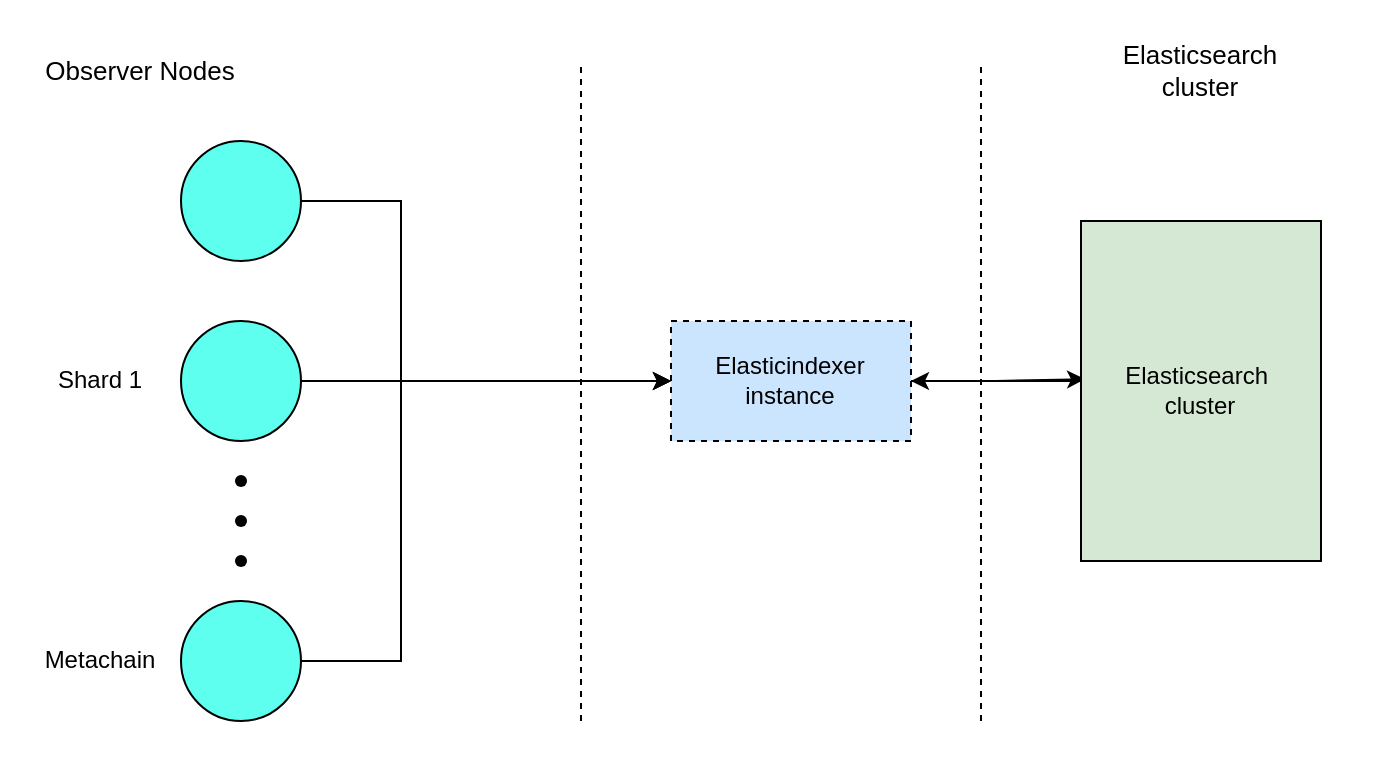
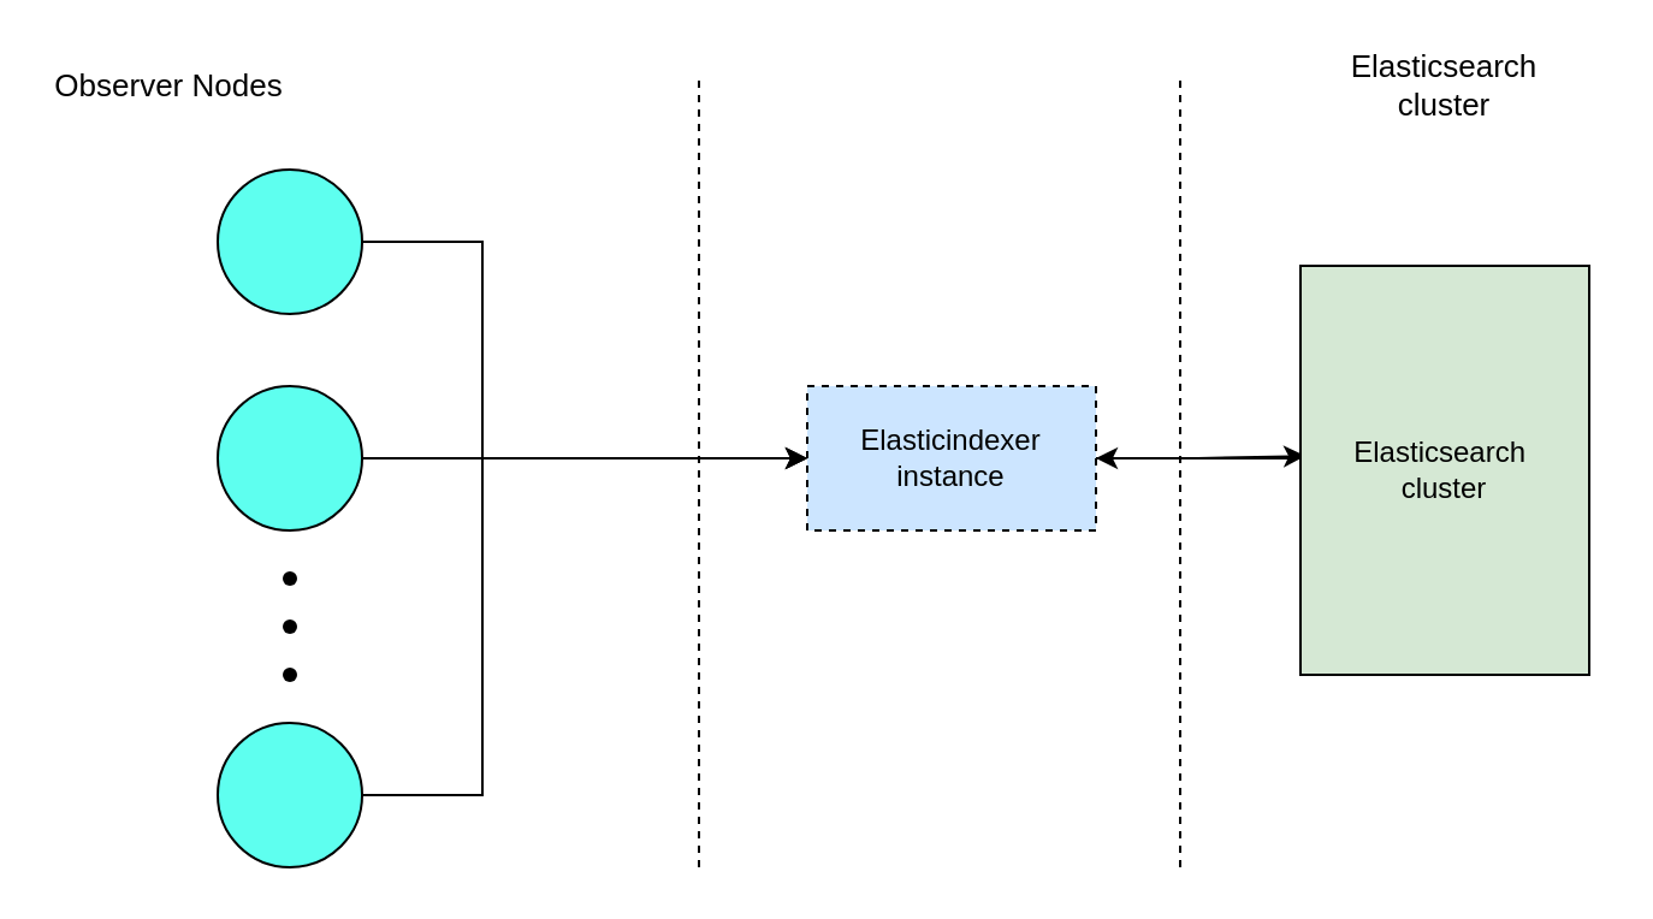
  <mxCell id="0" />
  <mxCell id="1" parent="0" />
  <mxCell id="2" style="edgeStyle=orthogonalEdgeStyle;rounded=0;orthogonalLoop=1;jettySize=auto;html=1;entryX=0;entryY=0.5;entryDx=0;entryDy=0;" parent="1" source="3" target="17" edge="1"><mxGeometry relative="1" as="geometry"><mxPoint x="200" y="190" as="targetPoint" /><Array as="points"><mxPoint x="200" y="100" /><mxPoint x="200" y="190" /></Array></mxGeometry></mxCell>
  <mxCell id="3" value="" style="ellipse;whiteSpace=wrap;html=1;aspect=fixed;fillColor=#5EFFEF;" parent="1" vertex="1"><mxGeometry x="90" y="70" width="60" height="60" as="geometry" /></mxCell>
  <mxCell id="4" style="edgeStyle=orthogonalEdgeStyle;rounded=0;orthogonalLoop=1;jettySize=auto;html=1;" parent="1" source="5" target="17" edge="1"><mxGeometry relative="1" as="geometry" /></mxCell>
  <mxCell id="5" value="" style="ellipse;whiteSpace=wrap;html=1;aspect=fixed;fillColor=#5EFFEF;" parent="1" vertex="1"><mxGeometry x="90" y="160" width="60" height="60" as="geometry" /></mxCell>
  <mxCell id="6" style="edgeStyle=orthogonalEdgeStyle;rounded=0;orthogonalLoop=1;jettySize=auto;html=1;entryX=0;entryY=0.5;entryDx=0;entryDy=0;" parent="1" source="7" target="17" edge="1"><mxGeometry relative="1" as="geometry"><mxPoint x="200" y="190" as="targetPoint" /><Array as="points"><mxPoint x="200" y="330" /><mxPoint x="200" y="190" /></Array></mxGeometry></mxCell>
  <mxCell id="7" value="" style="ellipse;whiteSpace=wrap;html=1;aspect=fixed;fillColor=#5EFFEF;" parent="1" vertex="1"><mxGeometry x="90" y="300" width="60" height="60" as="geometry" /></mxCell>
- <mxCell id="8" value="Shard 1" style="text;html=1;strokeColor=none;fillColor=none;align=center;verticalAlign=middle;whiteSpace=wrap;rounded=0;" parent="1" vertex="1"><mxGeometry x="20" y="175" width="60" height="30" as="geometry" /></mxCell>
- <mxCell id="9" value="Metachain" style="text;html=1;strokeColor=none;fillColor=none;align=center;verticalAlign=middle;whiteSpace=wrap;rounded=0;" parent="1" vertex="1"><mxGeometry x="20" y="315" width="60" height="30" as="geometry" /></mxCell>
  <mxCell id="10" value="" style="shape=waypoint;sketch=0;size=6;pointerEvents=1;points=[];fillColor=none;resizable=0;rotatable=0;perimeter=centerPerimeter;snapToPoint=1;" parent="1" vertex="1"><mxGeometry x="110" y="230" width="20" height="20" as="geometry" /></mxCell>
  <mxCell id="11" value="" style="shape=waypoint;sketch=0;size=6;pointerEvents=1;points=[];fillColor=none;resizable=0;rotatable=0;perimeter=centerPerimeter;snapToPoint=1;" parent="1" vertex="1"><mxGeometry x="110" y="250" width="20" height="20" as="geometry" /></mxCell>
  <mxCell id="12" value="" style="shape=waypoint;sketch=0;size=6;pointerEvents=1;points=[];fillColor=none;resizable=0;rotatable=0;perimeter=centerPerimeter;snapToPoint=1;" parent="1" vertex="1"><mxGeometry x="110" y="270" width="20" height="20" as="geometry" /></mxCell>
  <mxCell id="13" value="" style="endArrow=none;dashed=1;html=1;rounded=0;" parent="1" edge="1"><mxGeometry width="50" height="50" relative="1" as="geometry"><mxPoint x="290" y="360" as="sourcePoint" /><mxPoint x="290" y="30" as="targetPoint" /></mxGeometry></mxCell>
  <mxCell id="14" value="Observer Nodes" style="text;html=1;strokeColor=none;fillColor=none;align=center;verticalAlign=middle;whiteSpace=wrap;rounded=0;fontSize=13;" parent="1" vertex="1"><mxGeometry x="20" y="20" width="100" height="30" as="geometry" /></mxCell>
  <mxCell id="15" value="" style="endArrow=none;dashed=1;html=1;rounded=0;" parent="1" edge="1"><mxGeometry width="50" height="50" relative="1" as="geometry"><mxPoint x="490" y="360" as="sourcePoint" /><mxPoint x="490" y="30" as="targetPoint" /><Array as="points"><mxPoint x="490" y="180" /></Array></mxGeometry></mxCell>
  <mxCell id="16" style="edgeStyle=orthogonalEdgeStyle;rounded=0;orthogonalLoop=1;jettySize=auto;html=1;entryX=0.017;entryY=0.465;entryDx=0;entryDy=0;entryPerimeter=0;" parent="1" source="17" target="20" edge="1"><mxGeometry relative="1" as="geometry" /></mxCell>
  <mxCell id="17" value="Elasticindexer instance" style="rounded=0;whiteSpace=wrap;html=1;fillColor=#CCE5FF;dashed=1;" parent="1" vertex="1"><mxGeometry x="335" y="160" width="120" height="60" as="geometry" /></mxCell>
  <mxCell id="18" value="Elasticsearch&lt;br&gt;cluster" style="text;html=1;strokeColor=none;fillColor=none;align=center;verticalAlign=middle;whiteSpace=wrap;rounded=0;fontSize=13;" parent="1" vertex="1"><mxGeometry x="535" y="20" width="130" height="30" as="geometry" /></mxCell>
  <mxCell id="19" style="edgeStyle=orthogonalEdgeStyle;rounded=0;orthogonalLoop=1;jettySize=auto;html=1;" parent="1" source="20" target="17" edge="1"><mxGeometry relative="1" as="geometry"><Array as="points"><mxPoint x="530" y="190" /><mxPoint x="530" y="190" /></Array></mxGeometry></mxCell>
  <mxCell id="20" value="Elasticsearch&amp;nbsp;&lt;br&gt;cluster" style="rounded=0;whiteSpace=wrap;html=1;fillColor=#D5E8D4;" parent="1" vertex="1"><mxGeometry x="540" y="110" width="120" height="170" as="geometry" /></mxCell>
